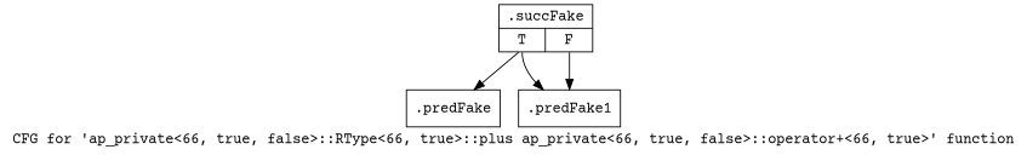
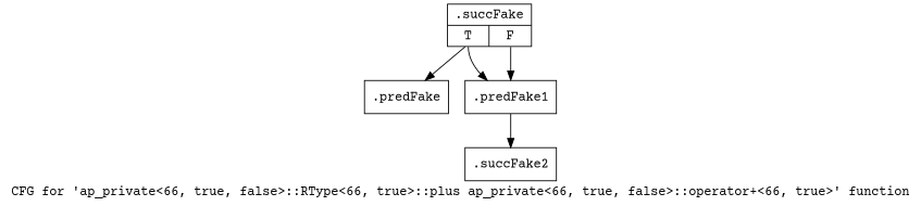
  digraph {
    fontname="Courier Prime"
    label="CFG for 'ap_private\<66, true, false\>::RType\<66, true\>::plus ap_private\<66, true, false\>::operator+\<66, true\>' function"
    node [fontname="Courier Prime" shape=record filename="/mnt/xilinx/Vitis_HLS/2021.2/include/etc/ap_private.h" linenumber=4008]
    edge [execusionnum=1 filename="/mnt/xilinx/Vitis_HLS/2021.2/include/etc/ap_private.h" fontname="Courier Prime"]
    n1 [label="{.predFake}" filename="" linenumber=""]
    n2 [label="{.succFake|{<s0>T|<s1>F}}"]
    n3 [label="{.predFake1}"]
+   n4 [label="{.succFake2}"]
    n2 -> n1
    n2 -> n3 [tailport=s0 execusionnum="" filename=""]
    n2 -> n3 [tailport=s1]
+   n3 -> n4 [execusionnum=2]
  }
